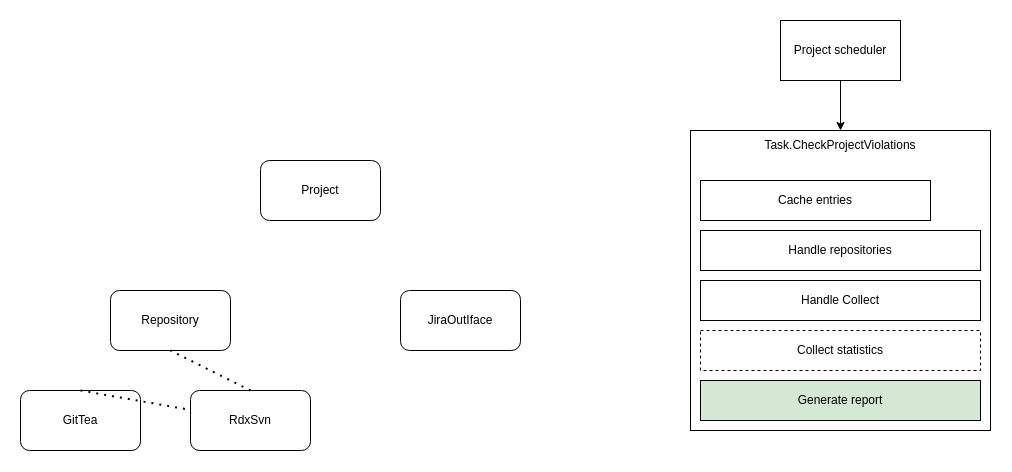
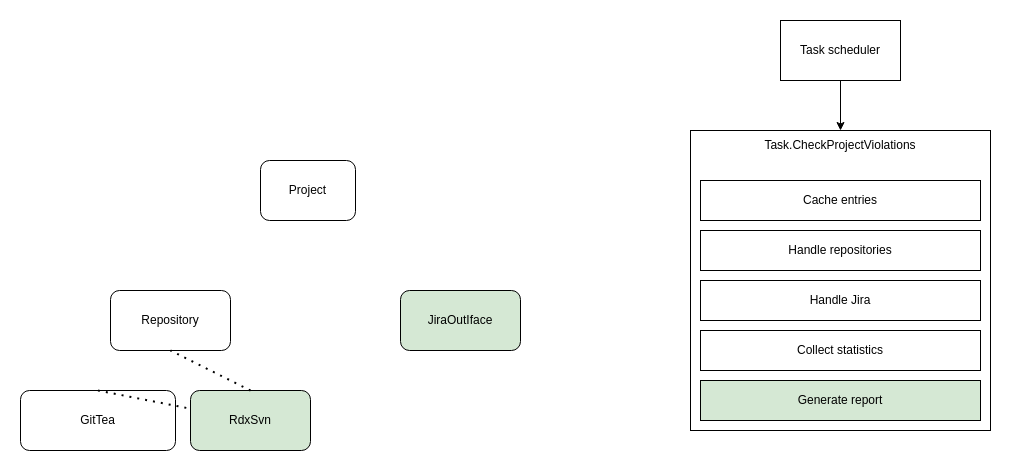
  <mxCell id="0" />
  <mxCell id="1" parent="0" />
  <mxCell id="2" value="Repository" style="rounded=1;whiteSpace=wrap;html=1;" vertex="1" parent="1"><mxGeometry x="110" y="290" width="120" height="60" as="geometry" /></mxCell>
- <mxCell id="3" value="GitTea" style="rounded=1;whiteSpace=wrap;html=1;" vertex="1" parent="1"><mxGeometry x="20" y="390" width="120" height="60" as="geometry" /></mxCell>
- <mxCell id="4" value="RdxSvn" style="rounded=1;whiteSpace=wrap;html=1;" vertex="1" parent="1"><mxGeometry x="190" y="390" width="120" height="60" as="geometry" /></mxCell>
+ <mxCell id="3" value="GitTea" style="rounded=1;whiteSpace=wrap;html=1;" vertex="1" parent="1"><mxGeometry x="20" y="390" width="155" height="60" as="geometry" /></mxCell>
+ <mxCell id="4" value="RdxSvn" style="rounded=1;whiteSpace=wrap;html=1;fillColor=#d5e8d4;" vertex="1" parent="1"><mxGeometry x="190" y="390" width="120" height="60" as="geometry" /></mxCell>
  <mxCell id="5" value="" style="endArrow=none;dashed=1;html=1;dashPattern=1 3;strokeWidth=2;rounded=0;exitX=0.5;exitY=0;exitDx=0;exitDy=0;" edge="1" parent="1" source="3" target="4"><mxGeometry width="50" height="50" relative="1" as="geometry"><mxPoint x="380" y="640" as="sourcePoint" /><mxPoint x="430" y="590" as="targetPoint" /></mxGeometry></mxCell>
  <mxCell id="6" value="" style="endArrow=none;dashed=1;html=1;dashPattern=1 3;strokeWidth=2;rounded=0;exitX=0.5;exitY=0;exitDx=0;exitDy=0;" edge="1" parent="1" source="4"><mxGeometry width="50" height="50" relative="1" as="geometry"><mxPoint x="90" y="400" as="sourcePoint" /><mxPoint x="170" y="350" as="targetPoint" /></mxGeometry></mxCell>
- <mxCell id="7" value="JiraOutIface" style="rounded=1;whiteSpace=wrap;html=1;" vertex="1" parent="1"><mxGeometry x="400" y="290" width="120" height="60" as="geometry" /></mxCell>
- <mxCell id="8" value="Project" style="rounded=1;whiteSpace=wrap;html=1;" vertex="1" parent="1"><mxGeometry x="260" y="160" width="120" height="60" as="geometry" /></mxCell>
+ <mxCell id="7" value="JiraOutIface" style="rounded=1;whiteSpace=wrap;html=1;fillColor=#d5e8d4;" vertex="1" parent="1"><mxGeometry x="400" y="290" width="120" height="60" as="geometry" /></mxCell>
+ <mxCell id="8" value="Project" style="rounded=1;whiteSpace=wrap;html=1;" vertex="1" parent="1"><mxGeometry x="260" y="160" width="95" height="60" as="geometry" /></mxCell>
  <mxCell id="9" value="" style="rounded=0;whiteSpace=wrap;html=1;align=left;" vertex="1" parent="1"><mxGeometry x="690" y="130" width="300" height="300" as="geometry" /></mxCell>
  <mxCell id="10" value="Task.CheckProjectViolations" style="text;html=1;strokeColor=none;fillColor=none;align=center;verticalAlign=middle;whiteSpace=wrap;rounded=0;" vertex="1" parent="1"><mxGeometry x="810" y="130" width="60" height="30" as="geometry" /></mxCell>
- <mxCell id="11" value="Cache entries" style="rounded=0;whiteSpace=wrap;html=1;" vertex="1" parent="1"><mxGeometry x="700" y="180" width="230" height="40" as="geometry" /></mxCell>
+ <mxCell id="11" value="Cache entries" style="rounded=0;whiteSpace=wrap;html=1;" vertex="1" parent="1"><mxGeometry x="700" width="280" height="40" as="geometry" y="180" /></mxCell>
  <mxCell id="12" value="Handle repositories" style="rounded=0;whiteSpace=wrap;html=1;" vertex="1" parent="1"><mxGeometry x="700" y="230" width="280" height="40" as="geometry" /></mxCell>
- <mxCell id="13" value="Handle Collect" style="rounded=0;whiteSpace=wrap;html=1;" vertex="1" parent="1"><mxGeometry x="700" y="280" width="280" height="40" as="geometry" /></mxCell>
- <mxCell id="14" value="Collect statistics" style="rounded=0;whiteSpace=wrap;html=1;dashed=1;" vertex="1" parent="1"><mxGeometry x="700" y="330" width="280" height="40" as="geometry" /></mxCell>
+ <mxCell id="13" value="Handle Jira" style="rounded=0;whiteSpace=wrap;html=1;" vertex="1" parent="1"><mxGeometry x="700" y="280" width="280" height="40" as="geometry" /></mxCell>
+ <mxCell id="14" value="Collect statistics" style="rounded=0;whiteSpace=wrap;html=1;" vertex="1" parent="1"><mxGeometry x="700" y="330" width="280" height="40" as="geometry" /></mxCell>
  <mxCell id="15" value="Generate report" style="rounded=0;whiteSpace=wrap;html=1;fillColor=#d5e8d4;" vertex="1" parent="1"><mxGeometry x="700" y="380" width="280" height="40" as="geometry" /></mxCell>
- <mxCell id="16" value="Project scheduler" style="rounded=0;whiteSpace=wrap;html=1;" vertex="1" parent="1"><mxGeometry x="780" y="20" width="120" height="60" as="geometry" /></mxCell>
+ <mxCell id="16" value="Task scheduler" style="rounded=0;whiteSpace=wrap;html=1;" vertex="1" parent="1"><mxGeometry x="780" y="20" width="120" height="60" as="geometry" /></mxCell>
  <mxCell id="17" value="" style="endArrow=classic;html=1;rounded=0;exitX=0.5;exitY=1;exitDx=0;exitDy=0;entryX=0.5;entryY=0;entryDx=0;entryDy=0;" edge="1" parent="1" source="16" target="10"><mxGeometry width="50" height="50" relative="1" as="geometry"><mxPoint x="740" y="400" as="sourcePoint" /><mxPoint x="790" y="350" as="targetPoint" /></mxGeometry></mxCell>
